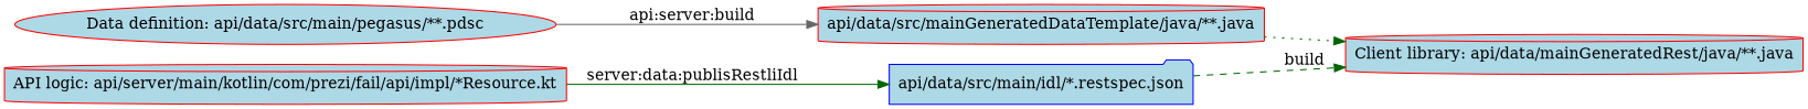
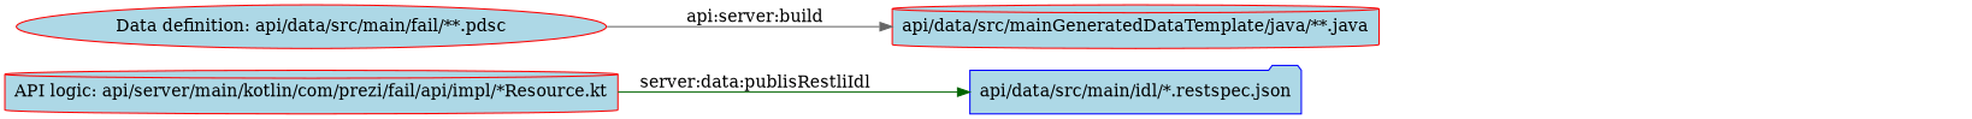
  digraph {
    rankdir=LR
    node [color=red fillcolor=lightblue shape=cylinder style=filled]
    edge [color=darkgreen style=solid]
-   n1 [label="Data definition: api/data/src/main/pegasus/**.pdsc" shape=ellipse]
+   n1 [label="Data definition: api/data/src/main/fail/**.pdsc" shape=ellipse]
    n2 [label="api/data/src/mainGeneratedDataTemplate/java/**.java"]
-   n3 [label="Client library: api/data/mainGeneratedRest/java/**.java"]
    n4 [label="API logic: api/server/main/kotlin/com/prezi/fail/api/impl/*Resource.kt"]
    n5 [color=blue label="api/data/src/main/idl/*.restspec.json" shape=folder]
    n1 -> n2 [color=gray40 label="api:server:build"]
-   n2 -> n3 [style=dotted]
    n4 -> n5 [label="server:data:publisRestliIdl"]
-   n5 -> n3 [label=build style=dashed]
  }
